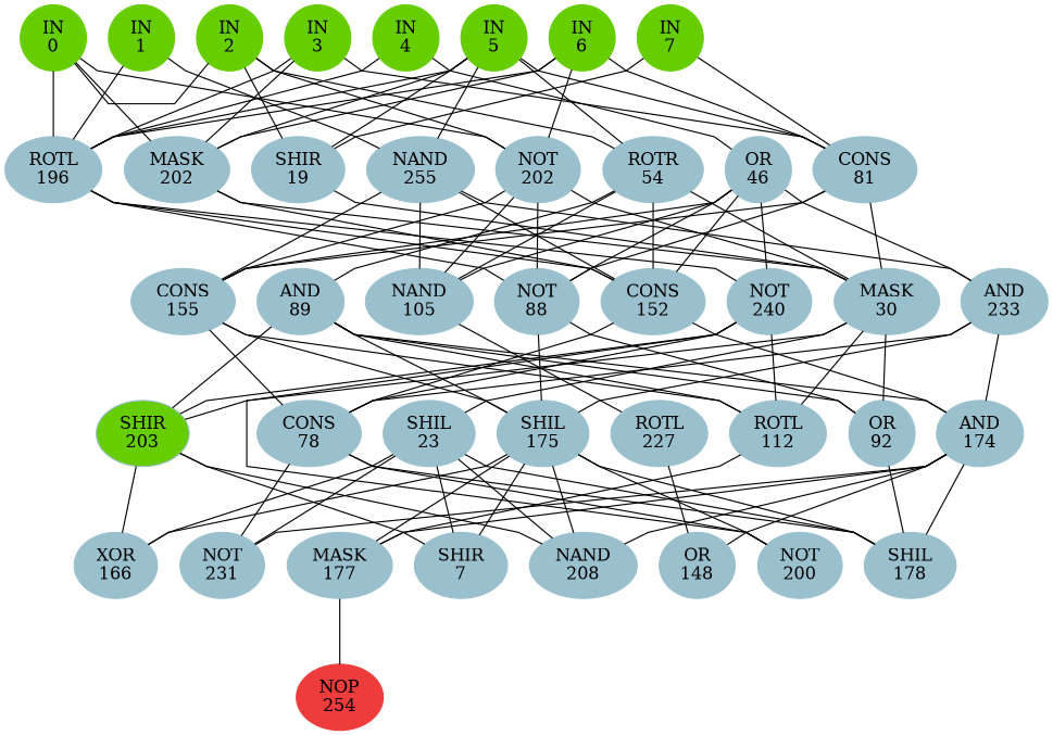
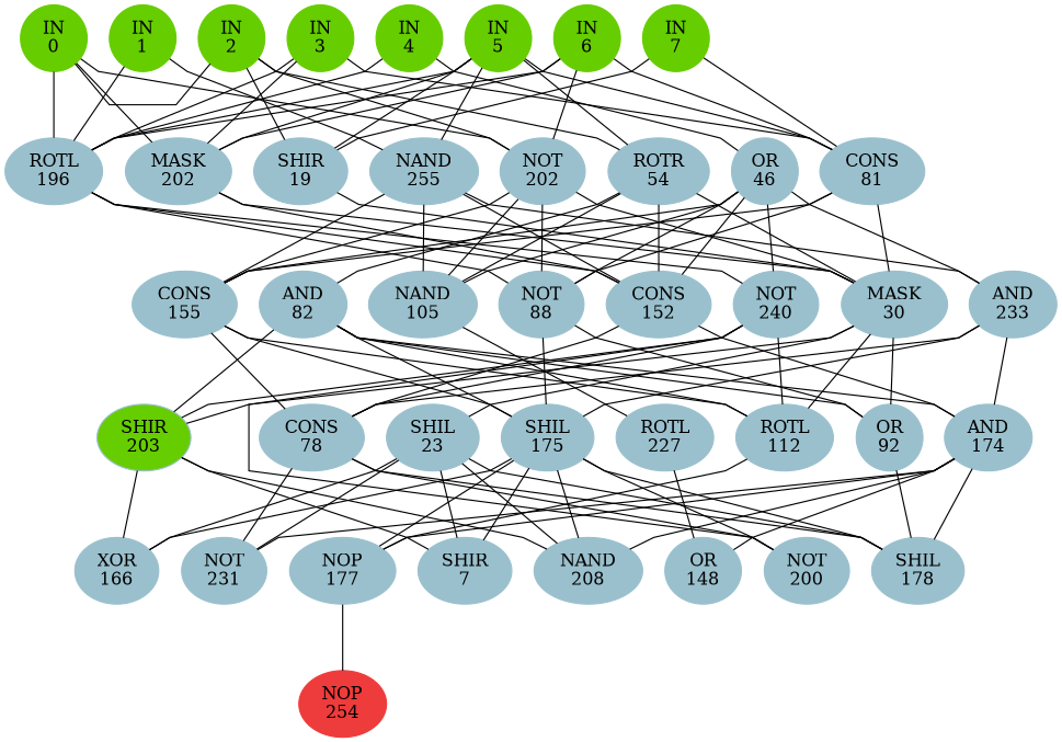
  graph {
    ordering=out
    rankdir=BT
    ranksep=0.75
    splines=polyline
    node [color=lightblue3 style=filled]
    edge [style=solid]
    n1 [color=chartreuse3 label="IN\n0"]
    n2 [color=chartreuse3 label="IN\n1"]
    n3 [color=chartreuse3 label="IN\n2"]
    n4 [color=chartreuse3 label="IN\n3"]
    n5 [color=chartreuse3 label="IN\n4"]
    n6 [color=chartreuse3 label="IN\n5"]
    n7 [color=chartreuse3 label="IN\n6"]
    n8 [color=chartreuse3 label="IN\n7"]
    n9 [label="ROTL\n196"]
    n10 [label="MASK\n202"]
    n11 [label="SHIR\n19"]
    n12 [label="NAND\n255"]
    n13 [label="NOT\n202"]
    n14 [label="ROTR\n54"]
    n15 [label="OR\n46"]
    n16 [label="CONS\n81"]
    n17 [label="CONS\n155"]
-   n18 [label="AND\n89"]
+   n18 [label="AND\n82"]
    n19 [label="NAND\n105"]
    n20 [label="NOT\n88"]
    n21 [label="CONS\n152"]
    n22 [label="NOT\n240"]
    n23 [label="MASK\n30"]
    n24 [label="AND\n233"]
    n25 [fillcolor=chartreuse3 label="SHIR\n203"]
    n26 [label="CONS\n78"]
    n27 [label="SHIL\n23"]
    n28 [label="SHIL\n175"]
    n29 [label="ROTL\n227"]
    n30 [label="ROTL\n112"]
    n31 [label="OR\n92"]
    n32 [label="AND\n174"]
    n33 [label="XOR\n166"]
    n34 [label="NOT\n231"]
-   n35 [label="MASK\n177"]
+   n35 [label="NOP\n177"]
    n36 [label="SHIR\n7"]
    n37 [label="NAND\n208"]
    n38 [label="OR\n148"]
    n39 [label="NOT\n200"]
    n40 [label="SHIL\n178"]
    n41 [color=brown2 label="NOP\n254"]
    subgraph sub_1 {
      rank=same
      n1
      n2
      n3
      n4
      n5
      n6
      n7
      n8
    }
    subgraph sub_2 {
      rank=same
      n9
      n10
      n11
      n12
      n13
      n14
      n15
      n16
    }
    subgraph sub_3 {
      rank=same
      n17
      n18
      n19
      n20
      n21
      n22
      n23
      n24
    }
    subgraph sub_4 {
      rank=same
      n25
      n26
      n27
      n28
      n29
      n30
      n31
      n32
    }
    subgraph sub_5 {
      rank=same
      n33
      n34
      n35
      n36
      n37
      n38
      n39
      n40
    }
    subgraph sub_6 {
      rank=same
      n41
    }
    n1 -- n2 [style=invis]
    n1 -- n3
    n2 -- n3 [style=invis]
    n3 -- n4 [style=invis]
    n4 -- n5 [style=invis]
    n5 -- n6 [style=invis]
    n6 -- n7 [style=invis]
    n7 -- n8 [style=invis]
    n9 -- n1
    n9 -- n2
    n9 -- n4
    n9 -- n5
    n9 -- n6
    n9 -- n7
    n9 -- n10 [style=invis]
    n10 -- n1
    n10 -- n4
    n10 -- n6
    n10 -- n7
    n10 -- n11 [style=invis]
    n11 -- n3
    n11 -- n6
    n11 -- n8
    n11 -- n12 [style=invis]
    n12 -- n2
    n12 -- n6
    n12 -- n13 [style=invis]
    n13 -- n1
    n13 -- n3
    n13 -- n7
    n13 -- n14 [style=invis]
    n14 -- n3
    n14 -- n6
    n14 -- n15 [style=invis]
    n15 -- n5
    n15 -- n16 [style=invis]
    n16 -- n4
    n16 -- n6
    n16 -- n7
    n16 -- n8
    n17 -- n12
    n17 -- n13
    n17 -- n15
    n17 -- n16
    n17 -- n18 [style=invis]
    n18 -- n14
    n18 -- n19 [style=invis]
    n19 -- n12
    n19 -- n13
    n19 -- n14
    n19 -- n15
    n19 -- n20 [style=invis]
    n20 -- n9
    n20 -- n13
    n20 -- n15
    n20 -- n16
    n20 -- n21 [style=invis]
    n21 -- n9
    n21 -- n10
    n21 -- n12
    n21 -- n14
    n21 -- n15
    n21 -- n22 [style=invis]
    n22 -- n9
    n22 -- n15
    n22 -- n23 [style=invis]
    n23 -- n10
    n23 -- n11
    n23 -- n13
    n23 -- n14
    n23 -- n16
    n23 -- n24 [style=invis]
    n24 -- n12
    n24 -- n15
    n25 -- n18
    n25 -- n22
    n25 -- n23
    n25 -- n26 [style=invis]
    n26 -- n17
    n26 -- n21
    n26 -- n22
    n26 -- n24
    n26 -- n27 [style=invis]
    n27 -- n23
    n27 -- n28 [style=invis]
    n28 -- n17
    n28 -- n18
    n28 -- n20
    n28 -- n24
    n28 -- n29 [style=invis]
    n29 -- n19
    n29 -- n30 [style=invis]
    n30 -- n17
    n30 -- n18
    n30 -- n22
    n30 -- n23
    n30 -- n31 [style=invis]
    n31 -- n18
    n31 -- n20
    n31 -- n23
    n31 -- n32 [style=invis]
    n32 -- n18
    n32 -- n21
    n32 -- n24
    n33 -- n25
    n33 -- n27
    n33 -- n28
    n33 -- n34 [style=invis]
    n34 -- n26
    n34 -- n27
    n34 -- n32
    n34 -- n35 [style=invis]
    n35 -- n28
    n35 -- n30
    n35 -- n32
    n35 -- n36 [style=invis]
    n36 -- n25
    n36 -- n27
    n36 -- n28
    n36 -- n37 [style=invis]
    n37 -- n25
    n37 -- n27
    n37 -- n28
    n37 -- n32
    n37 -- n38 [style=invis]
    n38 -- n29
    n38 -- n32
    n38 -- n39 [style=invis]
    n39 -- n22
    n39 -- n26
    n39 -- n28
    n39 -- n40 [style=invis]
    n40 -- n26
    n40 -- n27
    n40 -- n28
    n40 -- n31
    n40 -- n32
    n41 -- n35
    n41 -- n41 [style=invis]
  }
